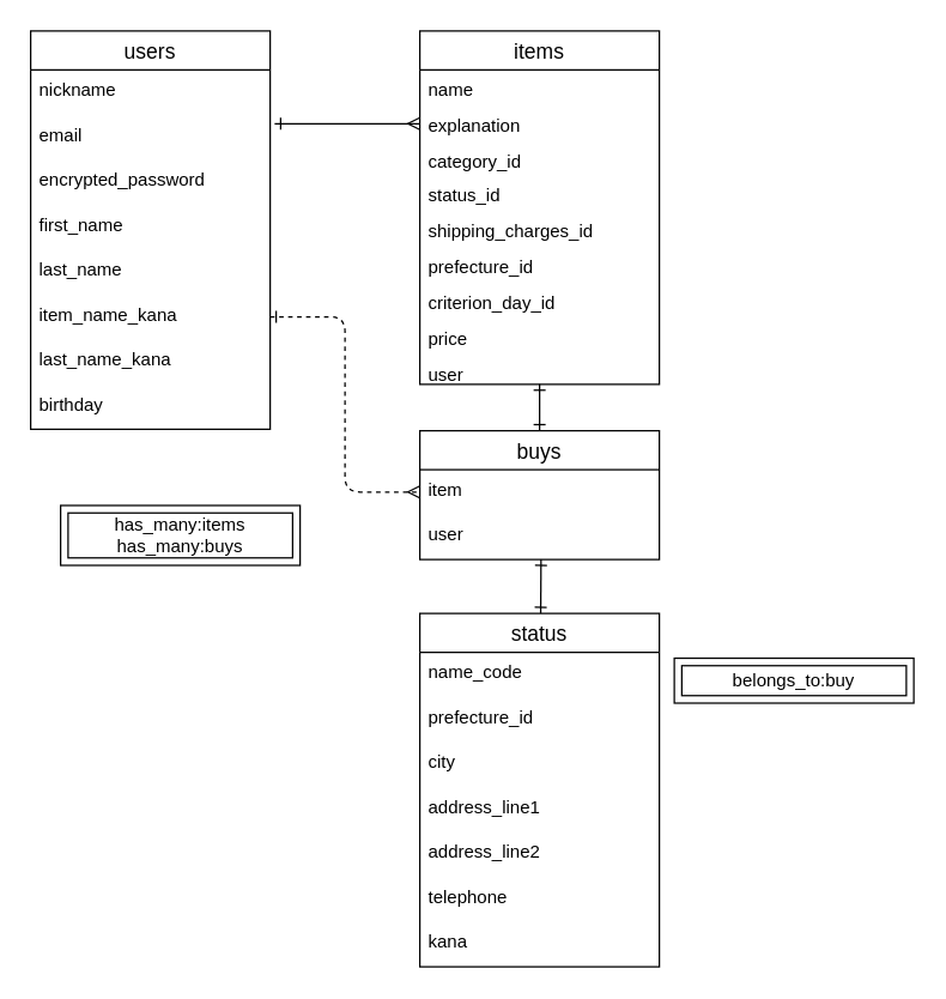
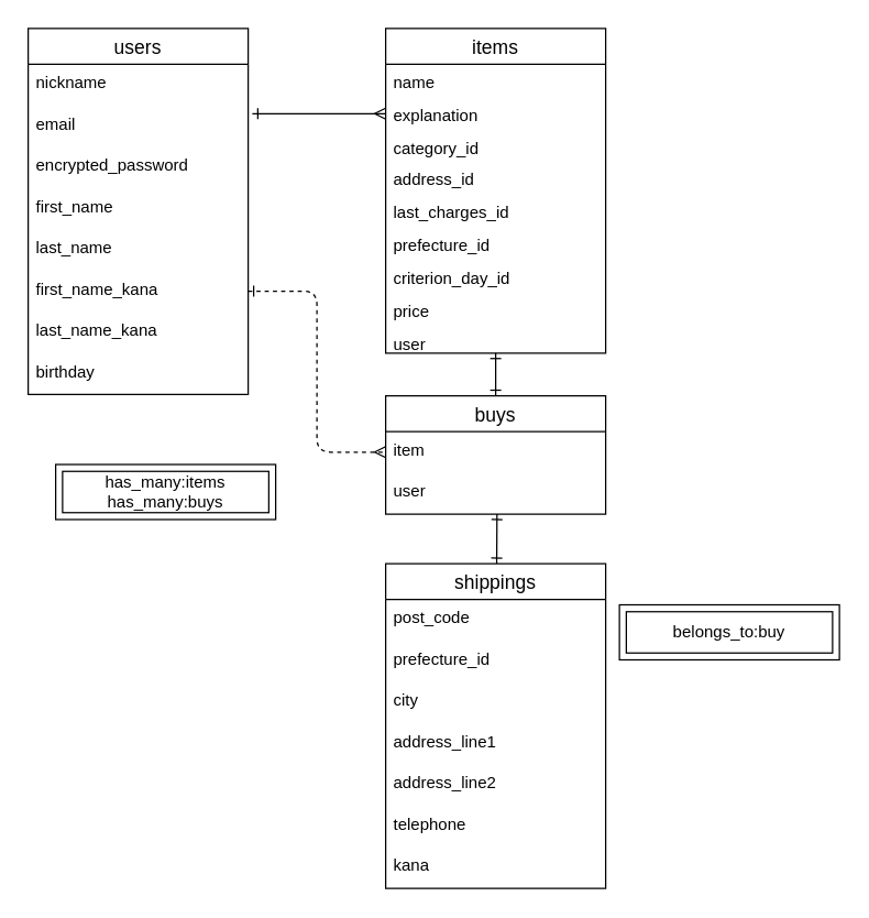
  <mxCell id="0" />
  <mxCell id="1" parent="0" />
  <mxCell id="2" value="users" style="swimlane;fontStyle=0;childLayout=stackLayout;horizontal=1;startSize=26;horizontalStack=0;resizeParent=1;resizeParentMax=0;resizeLast=0;collapsible=1;marginBottom=0;align=center;fontSize=14;" parent="1" vertex="1"><mxGeometry x="20" y="20" width="160" height="266" as="geometry" /></mxCell>
  <mxCell id="3" value="nickname" style="text;strokeColor=none;fillColor=none;spacingLeft=4;spacingRight=4;overflow=hidden;rotatable=0;points=[[0,0.5],[1,0.5]];portConstraint=eastwest;fontSize=12;" parent="2" vertex="1"><mxGeometry y="26" width="160" height="30" as="geometry" /></mxCell>
  <mxCell id="4" value="email" style="text;strokeColor=none;fillColor=none;spacingLeft=4;spacingRight=4;overflow=hidden;rotatable=0;points=[[0,0.5],[1,0.5]];portConstraint=eastwest;fontSize=12;" parent="2" vertex="1"><mxGeometry y="56" width="160" height="30" as="geometry" /></mxCell>
  <mxCell id="5" value="encrypted_password" style="text;strokeColor=none;fillColor=none;spacingLeft=4;spacingRight=4;overflow=hidden;rotatable=0;points=[[0,0.5],[1,0.5]];portConstraint=eastwest;fontSize=12;" parent="2" vertex="1"><mxGeometry y="86" width="160" height="30" as="geometry" /></mxCell>
  <mxCell id="6" value="first_name" style="text;strokeColor=none;fillColor=none;spacingLeft=4;spacingRight=4;overflow=hidden;rotatable=0;points=[[0,0.5],[1,0.5]];portConstraint=eastwest;fontSize=12;" parent="2" vertex="1"><mxGeometry y="116" width="160" height="30" as="geometry" /></mxCell>
  <mxCell id="7" value="last_name" style="text;strokeColor=none;fillColor=none;spacingLeft=4;spacingRight=4;overflow=hidden;rotatable=0;points=[[0,0.5],[1,0.5]];portConstraint=eastwest;fontSize=12;" parent="2" vertex="1"><mxGeometry y="146" width="160" height="30" as="geometry" /></mxCell>
- <mxCell id="8" value="item_name_kana" style="text;strokeColor=none;fillColor=none;spacingLeft=4;spacingRight=4;overflow=hidden;rotatable=0;points=[[0,0.5],[1,0.5]];portConstraint=eastwest;fontSize=12;" parent="2" vertex="1"><mxGeometry y="176" width="160" height="30" as="geometry" /></mxCell>
+ <mxCell id="8" value="first_name_kana" style="text;strokeColor=none;fillColor=none;spacingLeft=4;spacingRight=4;overflow=hidden;rotatable=0;points=[[0,0.5],[1,0.5]];portConstraint=eastwest;fontSize=12;" parent="2" vertex="1"><mxGeometry y="176" width="160" height="30" as="geometry" /></mxCell>
  <mxCell id="9" value="last_name_kana" style="text;strokeColor=none;fillColor=none;spacingLeft=4;spacingRight=4;overflow=hidden;rotatable=0;points=[[0,0.5],[1,0.5]];portConstraint=eastwest;fontSize=12;" parent="2" vertex="1"><mxGeometry y="206" width="160" height="30" as="geometry" /></mxCell>
  <mxCell id="10" value="birthday" style="text;strokeColor=none;fillColor=none;spacingLeft=4;spacingRight=4;overflow=hidden;rotatable=0;points=[[0,0.5],[1,0.5]];portConstraint=eastwest;fontSize=12;" parent="2" vertex="1"><mxGeometry y="236" width="160" height="30" as="geometry" /></mxCell>
  <mxCell id="11" value="items" style="swimlane;fontStyle=0;childLayout=stackLayout;horizontal=1;startSize=26;horizontalStack=0;resizeParent=1;resizeParentMax=0;resizeLast=0;collapsible=1;marginBottom=0;align=center;fontSize=14;" parent="1" vertex="1"><mxGeometry x="280" y="20" width="160" height="236" as="geometry"><mxRectangle x="270" y="150" width="70" height="26" as="alternateBounds" /></mxGeometry></mxCell>
  <mxCell id="12" value="name" style="text;strokeColor=none;fillColor=none;spacingLeft=4;spacingRight=4;overflow=hidden;rotatable=0;points=[[0,0.5],[1,0.5]];portConstraint=eastwest;fontSize=12;" parent="11" vertex="1"><mxGeometry y="26" width="160" height="24" as="geometry" /></mxCell>
  <mxCell id="13" value="explanation" style="text;strokeColor=none;fillColor=none;spacingLeft=4;spacingRight=4;overflow=hidden;rotatable=0;points=[[0,0.5],[1,0.5]];portConstraint=eastwest;fontSize=12;" parent="11" vertex="1"><mxGeometry y="50" width="160" height="24" as="geometry" /></mxCell>
  <mxCell id="14" value="category_id" style="text;strokeColor=none;fillColor=none;spacingLeft=4;spacingRight=4;overflow=hidden;rotatable=0;points=[[0,0.5],[1,0.5]];portConstraint=eastwest;fontSize=12;" parent="11" vertex="1"><mxGeometry y="74" width="160" height="22" as="geometry" /></mxCell>
- <mxCell id="15" value="status_id" style="text;strokeColor=none;fillColor=none;spacingLeft=4;spacingRight=4;overflow=hidden;rotatable=0;points=[[0,0.5],[1,0.5]];portConstraint=eastwest;fontSize=12;" parent="11" vertex="1"><mxGeometry y="96" width="160" height="24" as="geometry" /></mxCell>
- <mxCell id="16" value="shipping_charges_id" style="text;strokeColor=none;fillColor=none;spacingLeft=4;spacingRight=4;overflow=hidden;rotatable=0;points=[[0,0.5],[1,0.5]];portConstraint=eastwest;fontSize=12;" parent="11" vertex="1"><mxGeometry y="120" width="160" height="24" as="geometry" /></mxCell>
+ <mxCell id="15" value="address_id" style="text;strokeColor=none;fillColor=none;spacingLeft=4;spacingRight=4;overflow=hidden;rotatable=0;points=[[0,0.5],[1,0.5]];portConstraint=eastwest;fontSize=12;" parent="11" vertex="1"><mxGeometry y="96" width="160" height="24" as="geometry" /></mxCell>
+ <mxCell id="16" value="last_charges_id" style="text;strokeColor=none;fillColor=none;spacingLeft=4;spacingRight=4;overflow=hidden;rotatable=0;points=[[0,0.5],[1,0.5]];portConstraint=eastwest;fontSize=12;" parent="11" vertex="1"><mxGeometry y="120" width="160" height="24" as="geometry" /></mxCell>
  <mxCell id="17" value="prefecture_id" style="text;strokeColor=none;fillColor=none;spacingLeft=4;spacingRight=4;overflow=hidden;rotatable=0;points=[[0,0.5],[1,0.5]];portConstraint=eastwest;fontSize=12;" parent="11" vertex="1"><mxGeometry y="144" width="160" height="24" as="geometry" /></mxCell>
  <mxCell id="18" value="criterion_day_id" style="text;strokeColor=none;fillColor=none;spacingLeft=4;spacingRight=4;overflow=hidden;rotatable=0;points=[[0,0.5],[1,0.5]];portConstraint=eastwest;fontSize=12;" parent="11" vertex="1"><mxGeometry y="168" width="160" height="24" as="geometry" /></mxCell>
  <mxCell id="19" value="price" style="text;strokeColor=none;fillColor=none;spacingLeft=4;spacingRight=4;overflow=hidden;rotatable=0;points=[[0,0.5],[1,0.5]];portConstraint=eastwest;fontSize=12;" parent="11" vertex="1"><mxGeometry y="192" width="160" height="24" as="geometry" /></mxCell>
  <mxCell id="20" value="user" style="text;strokeColor=none;fillColor=none;spacingLeft=4;spacingRight=4;overflow=hidden;rotatable=0;points=[[0,0.5],[1,0.5]];portConstraint=eastwest;fontSize=12;" parent="11" vertex="1"><mxGeometry y="216" width="160" height="20" as="geometry" /></mxCell>
- <mxCell id="21" value="status" style="swimlane;fontStyle=0;childLayout=stackLayout;horizontal=1;startSize=26;horizontalStack=0;resizeParent=1;resizeParentMax=0;resizeLast=0;collapsible=1;marginBottom=0;align=center;fontSize=14;" parent="1" vertex="1"><mxGeometry x="280" y="409" width="160" height="236" as="geometry" /></mxCell>
- <mxCell id="22" value="name_code" style="text;strokeColor=none;fillColor=none;spacingLeft=4;spacingRight=4;overflow=hidden;rotatable=0;points=[[0,0.5],[1,0.5]];portConstraint=eastwest;fontSize=12;" parent="21" vertex="1"><mxGeometry y="26" width="160" height="30" as="geometry" /></mxCell>
+ <mxCell id="21" value="shippings" style="swimlane;fontStyle=0;childLayout=stackLayout;horizontal=1;startSize=26;horizontalStack=0;resizeParent=1;resizeParentMax=0;resizeLast=0;collapsible=1;marginBottom=0;align=center;fontSize=14;" parent="1" vertex="1"><mxGeometry x="280" y="409" width="160" height="236" as="geometry" /></mxCell>
+ <mxCell id="22" value="post_code" style="text;strokeColor=none;fillColor=none;spacingLeft=4;spacingRight=4;overflow=hidden;rotatable=0;points=[[0,0.5],[1,0.5]];portConstraint=eastwest;fontSize=12;" parent="21" vertex="1"><mxGeometry y="26" width="160" height="30" as="geometry" /></mxCell>
  <mxCell id="23" value="prefecture_id" style="text;strokeColor=none;fillColor=none;spacingLeft=4;spacingRight=4;overflow=hidden;rotatable=0;points=[[0,0.5],[1,0.5]];portConstraint=eastwest;fontSize=12;" parent="21" vertex="1"><mxGeometry y="56" width="160" height="30" as="geometry" /></mxCell>
  <mxCell id="24" value="city" style="text;strokeColor=none;fillColor=none;spacingLeft=4;spacingRight=4;overflow=hidden;rotatable=0;points=[[0,0.5],[1,0.5]];portConstraint=eastwest;fontSize=12;" vertex="1" parent="21"><mxGeometry y="86" width="160" height="30" as="geometry" /></mxCell>
  <mxCell id="25" value="address_line1" style="text;strokeColor=none;fillColor=none;spacingLeft=4;spacingRight=4;overflow=hidden;rotatable=0;points=[[0,0.5],[1,0.5]];portConstraint=eastwest;fontSize=12;" vertex="1" parent="21"><mxGeometry y="116" width="160" height="30" as="geometry" /></mxCell>
  <mxCell id="26" value="address_line2" style="text;strokeColor=none;fillColor=none;spacingLeft=4;spacingRight=4;overflow=hidden;rotatable=0;points=[[0,0.5],[1,0.5]];portConstraint=eastwest;fontSize=12;" vertex="1" parent="21"><mxGeometry y="146" width="160" height="30" as="geometry" /></mxCell>
  <mxCell id="27" value="telephone" style="text;strokeColor=none;fillColor=none;spacingLeft=4;spacingRight=4;overflow=hidden;rotatable=0;points=[[0,0.5],[1,0.5]];portConstraint=eastwest;fontSize=12;" vertex="1" parent="21"><mxGeometry y="176" width="160" height="30" as="geometry" /></mxCell>
  <mxCell id="28" value="kana" style="text;strokeColor=none;fillColor=none;spacingLeft=4;spacingRight=4;overflow=hidden;rotatable=0;points=[[0,0.5],[1,0.5]];portConstraint=eastwest;fontSize=12;" vertex="1" parent="21"><mxGeometry y="206" width="160" height="30" as="geometry" /></mxCell>
- <mxCell id="29" value="belongs_to:buy" style="shape=ext;margin=3;double=1;whiteSpace=wrap;html=1;align=center;" vertex="1" parent="1"><mxGeometry x="450" y="439" width="160" height="30" as="geometry" /></mxCell>
+ <mxCell id="29" value="belongs_to:buy" style="shape=ext;margin=3;double=1;whiteSpace=wrap;html=1;align=center;" vertex="1" parent="1"><mxGeometry x="450" y="439" width="160" height="40" as="geometry" /></mxCell>
  <mxCell id="30" value="" style="fontSize=12;html=1;endArrow=ERone;startArrow=ERone;elbow=vertical;startFill=0;endFill=0;exitX=0.5;exitY=0;exitDx=0;exitDy=0;" edge="1" parent="1" source="34"><mxGeometry width="100" height="100" relative="1" as="geometry"><mxPoint x="360" y="320" as="sourcePoint" /><mxPoint x="360" y="256" as="targetPoint" /></mxGeometry></mxCell>
  <mxCell id="31" value="" style="edgeStyle=orthogonalEdgeStyle;fontSize=12;html=1;endArrow=ERmany;startArrow=ERone;exitX=1;exitY=0.5;exitDx=0;exitDy=0;startFill=0;endFill=0;entryX=0;entryY=0.5;entryDx=0;entryDy=0;dashed=1;" edge="1" parent="1" source="8" target="35"><mxGeometry width="100" height="100" relative="1" as="geometry"><mxPoint x="310" y="380" as="sourcePoint" /><mxPoint x="210" y="430" as="targetPoint" /></mxGeometry></mxCell>
  <mxCell id="32" value="has_many:items&lt;br&gt;has_many:buys" style="shape=ext;margin=3;double=1;whiteSpace=wrap;html=1;align=center;" vertex="1" parent="1"><mxGeometry x="40" y="337" width="160" height="40" as="geometry" /></mxCell>
  <mxCell id="33" style="html=1;startArrow=ERone;startFill=0;endArrow=ERmany;endFill=0;entryX=0;entryY=0.5;entryDx=0;entryDy=0;" edge="1" parent="1" target="13"><mxGeometry relative="1" as="geometry"><mxPoint x="183" y="82" as="sourcePoint" /><mxPoint x="280" y="130" as="targetPoint" /></mxGeometry></mxCell>
  <mxCell id="34" value="buys" style="swimlane;fontStyle=0;childLayout=stackLayout;horizontal=1;startSize=26;horizontalStack=0;resizeParent=1;resizeParentMax=0;resizeLast=0;collapsible=1;marginBottom=0;align=center;fontSize=14;" vertex="1" parent="1"><mxGeometry x="280" y="287" width="160" height="86" as="geometry" /></mxCell>
  <mxCell id="35" value="item" style="text;strokeColor=none;fillColor=none;spacingLeft=4;spacingRight=4;overflow=hidden;rotatable=0;points=[[0,0.5],[1,0.5]];portConstraint=eastwest;fontSize=12;" vertex="1" parent="34"><mxGeometry y="26" width="160" height="30" as="geometry" /></mxCell>
  <mxCell id="36" value="user" style="text;strokeColor=none;fillColor=none;spacingLeft=4;spacingRight=4;overflow=hidden;rotatable=0;points=[[0,0.5],[1,0.5]];portConstraint=eastwest;fontSize=12;" vertex="1" parent="34"><mxGeometry y="56" width="160" height="30" as="geometry" /></mxCell>
  <mxCell id="37" value="" style="fontSize=12;html=1;endArrow=ERone;startArrow=ERone;elbow=vertical;startFill=0;endFill=0;entryX=0.506;entryY=1;entryDx=0;entryDy=0;entryPerimeter=0;" edge="1" parent="1" source="21" target="36"><mxGeometry width="100" height="100" relative="1" as="geometry"><mxPoint x="370" y="330" as="sourcePoint" /><mxPoint x="408" y="400" as="targetPoint" /></mxGeometry></mxCell>
